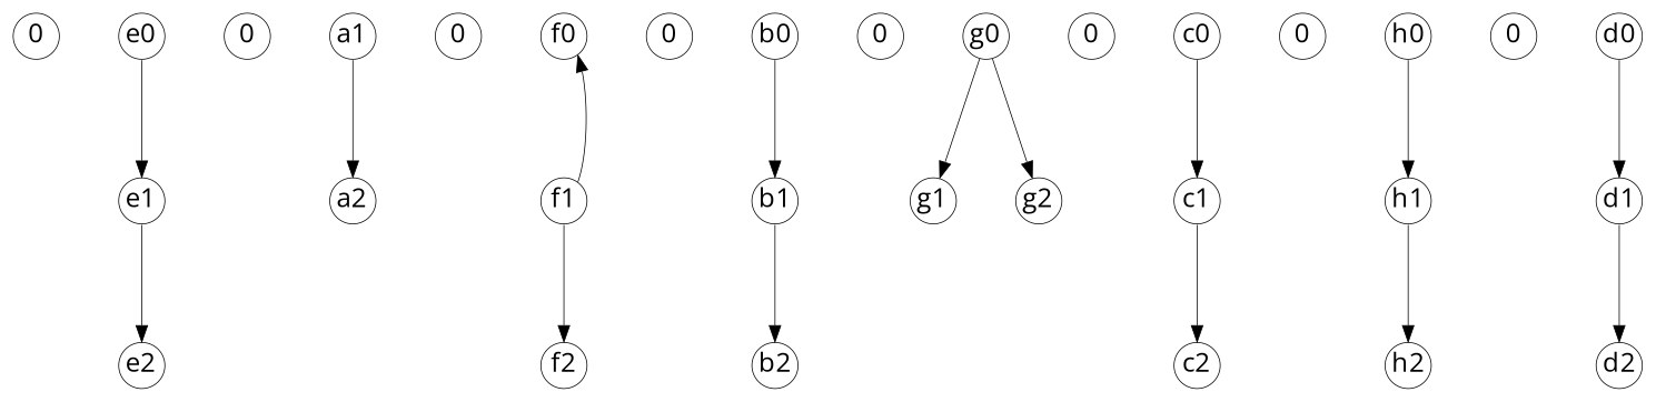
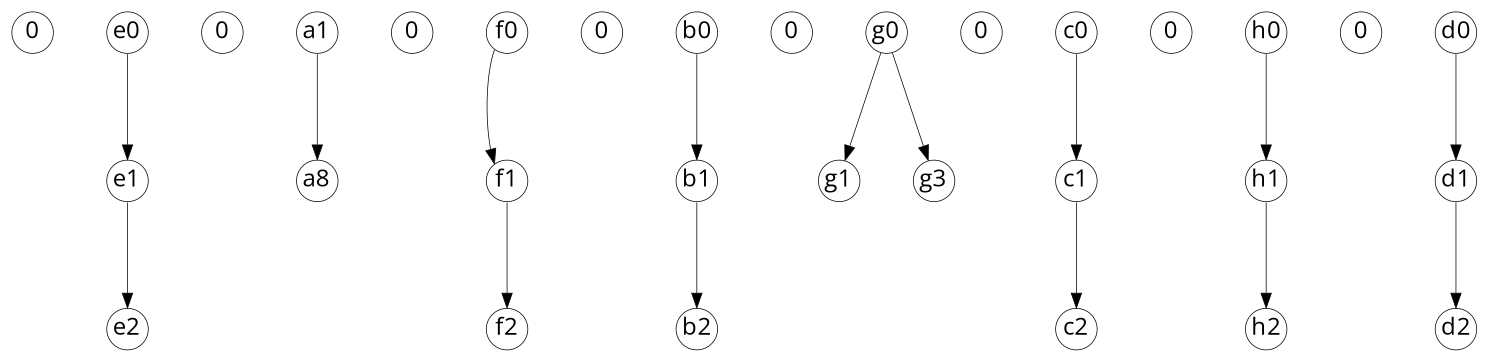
  digraph {
    fontname="Open Sans"
    splines=spline
    node [fixedsize=true fontname="Open Sans" fontsize=8 penwidth=0.25 shape=circle]
    edge [arrowsize=0.5 fontname="Open Sans" penwidth=0.25]
    n1 [label=0 width=0.2]
    e0 [width=0.2]
    e1 [width=0.2]
    e2 [width=0.2]
    n5 [label=0 width=0.2]
    a1 [width=0.2]
-   a2 [width=0.2]
+   a2 [width=0.2 label=a8]
    n8 [label=0 width=0.2]
    f0 [width=0.2]
    f1 [width=0.2]
    f2 [width=0.2]
    n12 [label=0 width=0.2]
    b0 [width=0.2]
    b1 [width=0.2]
    b2 [width=0.2]
    n16 [label=0 width=0.2]
    g0 [width=0.2]
    g1 [width=0.2]
-   g2 [width=0.2]
+   g2 [width=0.2 label=g3]
    n20 [label=0 width=0.2]
    c0 [width=0.2]
    c1 [width=0.2]
    c2 [width=0.2]
    n24 [label=0 width=0.2]
    h0 [width=0.2]
    h1 [width=0.2]
    h2 [width=0.2]
    n28 [label=0 width=0.2]
    d0 [width=0.2]
    d1 [width=0.2]
    d2 [width=0.2]
    e0 -> e1
    e1 -> e2
    a1 -> a2
-   f1 -> f0
+   f0 -> f1
    f1 -> f2
    b0 -> b1
    b1 -> b2
    g0 -> g1
    g0 -> g2
    c0 -> c1
    c1 -> c2
    h0 -> h1
    h1 -> h2
    d0 -> d1
    d1 -> d2
  }
